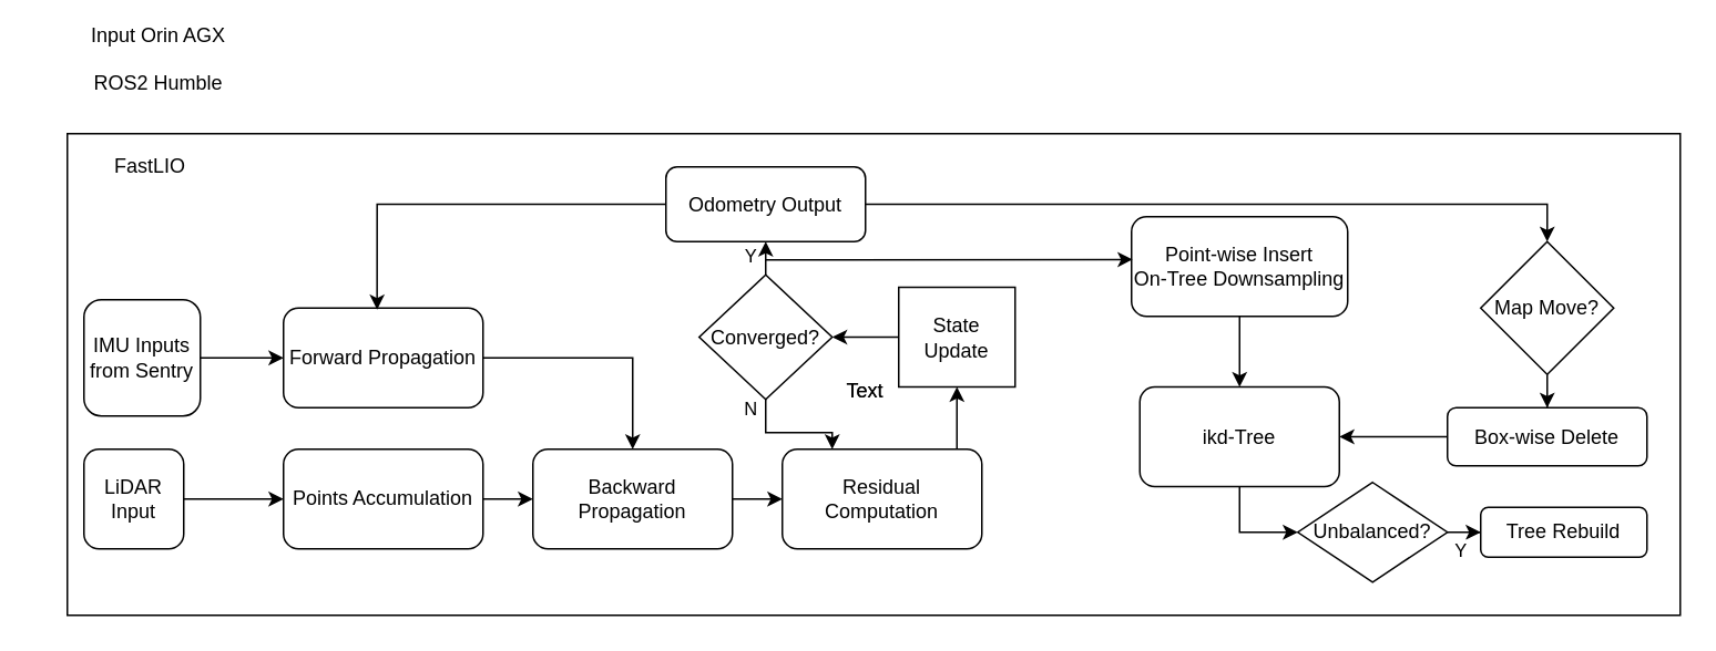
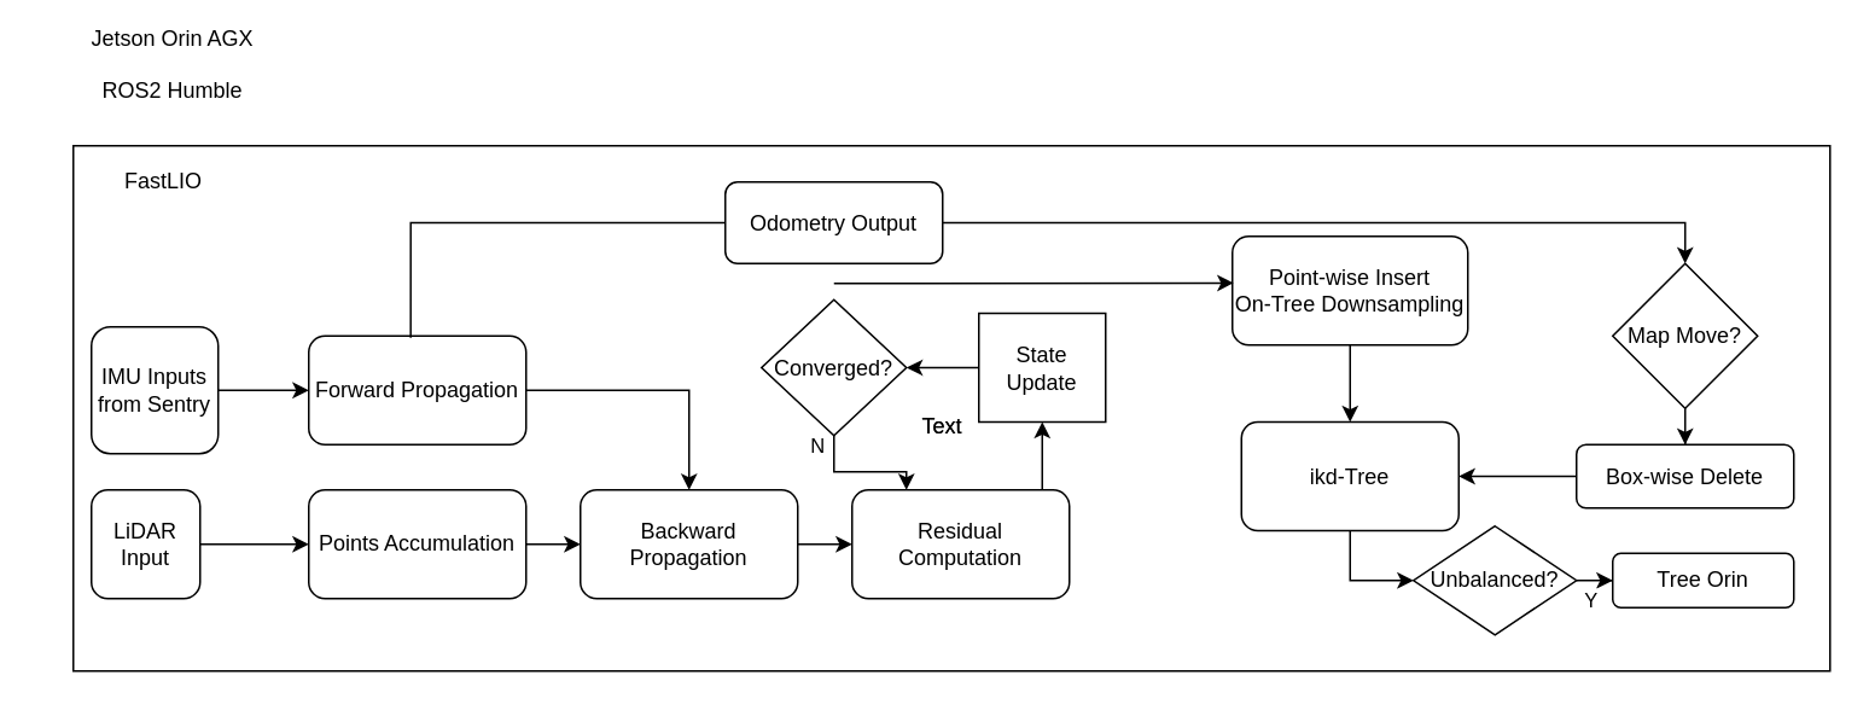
  <mxCell id="0" />
  <mxCell id="1" parent="0" />
- <mxCell id="2" value="Input Orin AGX&lt;br&gt;&lt;br&gt;ROS2 Humble" style="text;html=1;align=center;verticalAlign=middle;whiteSpace=wrap;rounded=0;" vertex="1" parent="1"><mxGeometry x="20" y="20" width="150" height="30" as="geometry" /></mxCell>
+ <mxCell id="2" value="Jetson Orin AGX&lt;br&gt;&lt;br&gt;ROS2 Humble" style="text;html=1;align=center;verticalAlign=middle;whiteSpace=wrap;rounded=0;" vertex="1" parent="1"><mxGeometry x="20" y="20" width="150" height="30" as="geometry" /></mxCell>
  <mxCell id="3" value="" style="group" vertex="1" connectable="0" parent="1"><mxGeometry x="40" y="80" width="970" height="290" as="geometry" /></mxCell>
  <mxCell id="4" value="" style="rounded=0;whiteSpace=wrap;html=1;" vertex="1" parent="3"><mxGeometry width="970" height="290" as="geometry" /></mxCell>
  <mxCell id="5" value="" style="group" vertex="1" connectable="0" parent="3"><mxGeometry x="10" y="20" width="940" height="250" as="geometry" /></mxCell>
  <mxCell id="6" value="IMU Inputs from Sentry" style="whiteSpace=wrap;html=1;aspect=fixed;rounded=1;" vertex="1" parent="5"><mxGeometry y="80" width="70" height="70" as="geometry" /></mxCell>
  <mxCell id="7" value="LiDAR Input" style="whiteSpace=wrap;html=1;aspect=fixed;rounded=1;" vertex="1" parent="5"><mxGeometry y="170" width="60" height="60" as="geometry" /></mxCell>
  <mxCell id="8" value="" style="endArrow=classic;html=1;rounded=0;exitX=1;exitY=0.5;exitDx=0;exitDy=0;entryX=0;entryY=0.5;entryDx=0;entryDy=0;" edge="1" parent="5" source="7" target="10"><mxGeometry width="50" height="50" relative="1" as="geometry"><mxPoint x="390" y="210" as="sourcePoint" /><mxPoint x="100" y="162" as="targetPoint" /></mxGeometry></mxCell>
  <mxCell id="9" style="edgeStyle=orthogonalEdgeStyle;rounded=0;orthogonalLoop=1;jettySize=auto;html=1;" edge="1" parent="5" source="10" target="15"><mxGeometry relative="1" as="geometry" /></mxCell>
  <mxCell id="10" value="Points Accumulation" style="rounded=1;whiteSpace=wrap;html=1;" vertex="1" parent="5"><mxGeometry x="120" y="170" width="120" height="60" as="geometry" /></mxCell>
  <mxCell id="11" value="" style="endArrow=classic;html=1;rounded=0;exitX=1;exitY=0.5;exitDx=0;exitDy=0;entryX=0;entryY=0.5;entryDx=0;entryDy=0;" edge="1" parent="5" source="6" target="13"><mxGeometry width="50" height="50" relative="1" as="geometry"><mxPoint x="80" y="100" as="sourcePoint" /><mxPoint x="130" y="50" as="targetPoint" /></mxGeometry></mxCell>
  <mxCell id="12" style="edgeStyle=orthogonalEdgeStyle;rounded=0;orthogonalLoop=1;jettySize=auto;html=1;entryX=0.5;entryY=0;entryDx=0;entryDy=0;" edge="1" parent="5" source="13" target="15"><mxGeometry relative="1" as="geometry" /></mxCell>
  <mxCell id="13" value="Forward Propagation" style="rounded=1;whiteSpace=wrap;html=1;" vertex="1" parent="5"><mxGeometry x="120" y="85" width="120" height="60" as="geometry" /></mxCell>
  <mxCell id="14" style="edgeStyle=orthogonalEdgeStyle;rounded=0;orthogonalLoop=1;jettySize=auto;html=1;entryX=0;entryY=0.5;entryDx=0;entryDy=0;" edge="1" parent="5" source="15" target="17"><mxGeometry relative="1" as="geometry" /></mxCell>
  <mxCell id="15" value="Backward Propagation" style="rounded=1;whiteSpace=wrap;html=1;" vertex="1" parent="5"><mxGeometry x="270" y="170" width="120" height="60" as="geometry" /></mxCell>
  <mxCell id="16" style="edgeStyle=orthogonalEdgeStyle;rounded=0;orthogonalLoop=1;jettySize=auto;html=1;entryX=0.5;entryY=1;entryDx=0;entryDy=0;" edge="1" parent="5" source="17" target="19"><mxGeometry relative="1" as="geometry"><Array as="points"><mxPoint x="525" y="150" /><mxPoint x="525" y="150" /></Array></mxGeometry></mxCell>
  <mxCell id="17" value="Residual Computation" style="rounded=1;whiteSpace=wrap;html=1;" vertex="1" parent="5"><mxGeometry x="420" y="170" width="120" height="60" as="geometry" /></mxCell>
  <mxCell id="18" style="edgeStyle=orthogonalEdgeStyle;rounded=0;orthogonalLoop=1;jettySize=auto;html=1;entryX=1;entryY=0.5;entryDx=0;entryDy=0;" edge="1" parent="5" source="19" target="24"><mxGeometry relative="1" as="geometry" /></mxCell>
  <mxCell id="19" value="State Update" style="rounded=0;whiteSpace=wrap;html=1;" vertex="1" parent="5"><mxGeometry x="490" y="72.5" width="70" height="60" as="geometry" /></mxCell>
  <mxCell id="20" style="edgeStyle=orthogonalEdgeStyle;rounded=0;orthogonalLoop=1;jettySize=auto;html=1;entryX=0.25;entryY=0;entryDx=0;entryDy=0;" edge="1" parent="5" source="24" target="17"><mxGeometry relative="1" as="geometry" /></mxCell>
  <mxCell id="21" value="N" style="edgeLabel;html=1;align=center;verticalAlign=middle;resizable=0;points=[];" vertex="1" connectable="0" parent="20"><mxGeometry x="-0.733" y="-1" relative="1" as="geometry"><mxPoint x="-9" y="-4" as="offset" /></mxGeometry></mxCell>
- <mxCell id="22" style="edgeStyle=orthogonalEdgeStyle;rounded=0;orthogonalLoop=1;jettySize=auto;html=1;entryX=0.5;entryY=1;entryDx=0;entryDy=0;" edge="1" parent="5" source="24" target="26"><mxGeometry relative="1" as="geometry"><Array as="points"><mxPoint x="410" y="45" /></Array></mxGeometry></mxCell>
- <mxCell id="23" value="Y" style="edgeLabel;html=1;align=center;verticalAlign=middle;resizable=0;points=[];" vertex="1" connectable="0" parent="22"><mxGeometry x="0.66" y="1" relative="1" as="geometry"><mxPoint x="-9" y="5" as="offset" /></mxGeometry></mxCell>
  <mxCell id="24" value="Converged?" style="rhombus;whiteSpace=wrap;html=1;" vertex="1" parent="5"><mxGeometry x="370" y="65" width="80" height="75" as="geometry" /></mxCell>
  <mxCell id="25" style="edgeStyle=orthogonalEdgeStyle;rounded=0;orthogonalLoop=1;jettySize=auto;html=1;entryX=0.5;entryY=0;entryDx=0;entryDy=0;" edge="1" parent="5" source="26" target="31"><mxGeometry relative="1" as="geometry" /></mxCell>
  <mxCell id="26" value="Odometry Output" style="rounded=1;whiteSpace=wrap;html=1;" vertex="1" parent="5"><mxGeometry x="350" width="120" height="45" as="geometry" /></mxCell>
- <mxCell id="27" style="edgeStyle=orthogonalEdgeStyle;rounded=0;orthogonalLoop=1;jettySize=auto;html=1;entryX=0.469;entryY=0.016;entryDx=0;entryDy=0;entryPerimeter=0;" edge="1" parent="5" source="26" target="13"><mxGeometry relative="1" as="geometry" /></mxCell>
+ <mxCell id="27" style="edgeStyle=orthogonalEdgeStyle;rounded=0;orthogonalLoop=1;jettySize=auto;html=1;entryX=0.469;entryY=0.016;entryDx=0;entryDy=0;entryPerimeter=0;endArrow=none;" edge="1" parent="5" source="26" target="13"><mxGeometry relative="1" as="geometry" /></mxCell>
  <mxCell id="28" style="edgeStyle=orthogonalEdgeStyle;rounded=0;orthogonalLoop=1;jettySize=auto;html=1;entryX=0.5;entryY=0;entryDx=0;entryDy=0;" edge="1" parent="5" source="29" target="36"><mxGeometry relative="1" as="geometry" /></mxCell>
  <mxCell id="29" value="Point-wise Insert&lt;div&gt;On-Tree Downsampling&lt;/div&gt;" style="rounded=1;whiteSpace=wrap;html=1;" vertex="1" parent="5"><mxGeometry x="630" y="30" width="130" height="60" as="geometry" /></mxCell>
  <mxCell id="30" style="edgeStyle=orthogonalEdgeStyle;rounded=0;orthogonalLoop=1;jettySize=auto;html=1;entryX=0.5;entryY=0;entryDx=0;entryDy=0;" edge="1" parent="5" source="31" target="33"><mxGeometry relative="1" as="geometry" /></mxCell>
  <mxCell id="31" value="Map Move?" style="rhombus;whiteSpace=wrap;html=1;" vertex="1" parent="5"><mxGeometry x="840" y="45" width="80" height="80" as="geometry" /></mxCell>
  <mxCell id="32" style="edgeStyle=orthogonalEdgeStyle;rounded=0;orthogonalLoop=1;jettySize=auto;html=1;" edge="1" parent="5" source="33" target="36"><mxGeometry relative="1" as="geometry" /></mxCell>
  <mxCell id="33" value="Box-wise Delete" style="rounded=1;whiteSpace=wrap;html=1;" vertex="1" parent="5"><mxGeometry x="820" y="145" width="120" height="35" as="geometry" /></mxCell>
  <mxCell id="34" value="" style="endArrow=classic;html=1;rounded=0;entryX=0.005;entryY=0.43;entryDx=0;entryDy=0;entryPerimeter=0;" edge="1" parent="5" target="29"><mxGeometry width="50" height="50" relative="1" as="geometry"><mxPoint x="410" y="56" as="sourcePoint" /><mxPoint x="530" y="30" as="targetPoint" /></mxGeometry></mxCell>
  <mxCell id="35" style="edgeStyle=orthogonalEdgeStyle;rounded=0;orthogonalLoop=1;jettySize=auto;html=1;entryX=0;entryY=0.5;entryDx=0;entryDy=0;" edge="1" parent="5" source="36" target="39"><mxGeometry relative="1" as="geometry" /></mxCell>
  <mxCell id="36" value="ikd-Tree" style="rounded=1;whiteSpace=wrap;html=1;" vertex="1" parent="5"><mxGeometry x="635" y="132.5" width="120" height="60" as="geometry" /></mxCell>
  <mxCell id="37" style="edgeStyle=orthogonalEdgeStyle;rounded=0;orthogonalLoop=1;jettySize=auto;html=1;entryX=0;entryY=0.5;entryDx=0;entryDy=0;" edge="1" parent="5" source="39" target="40"><mxGeometry relative="1" as="geometry" /></mxCell>
  <mxCell id="38" value="Y" style="edgeLabel;html=1;align=center;verticalAlign=middle;resizable=0;points=[];" vertex="1" connectable="0" parent="37"><mxGeometry x="0.555" y="1" relative="1" as="geometry"><mxPoint y="11" as="offset" /></mxGeometry></mxCell>
  <mxCell id="39" value="Unbalanced?" style="rhombus;whiteSpace=wrap;html=1;" vertex="1" parent="5"><mxGeometry x="730" y="190" width="90" height="60" as="geometry" /></mxCell>
- <mxCell id="40" value="Tree Rebuild" style="rounded=1;whiteSpace=wrap;html=1;" vertex="1" parent="5"><mxGeometry x="840" y="205" width="100" height="30" as="geometry" /></mxCell>
+ <mxCell id="40" value="Tree Orin" style="rounded=1;whiteSpace=wrap;html=1;" vertex="1" parent="5"><mxGeometry x="840" y="205" width="100" height="30" as="geometry" /></mxCell>
  <mxCell id="41" value="FastLIO" style="text;html=1;align=center;verticalAlign=middle;whiteSpace=wrap;rounded=0;" vertex="1" parent="5"><mxGeometry x="-10" y="-30" width="100" height="60" as="geometry" /></mxCell>
  <mxCell id="42" value="Text" style="text;html=1;align=center;verticalAlign=middle;whiteSpace=wrap;rounded=0;" vertex="1" parent="3"><mxGeometry x="450" y="140" width="60" height="30" as="geometry" /></mxCell>
  <mxCell id="43" value="Text" style="text;html=1;align=center;verticalAlign=middle;whiteSpace=wrap;rounded=0;" vertex="1" parent="3"><mxGeometry x="450" y="140" width="60" height="30" as="geometry" /></mxCell>
